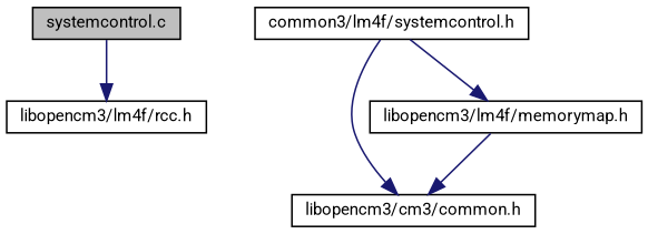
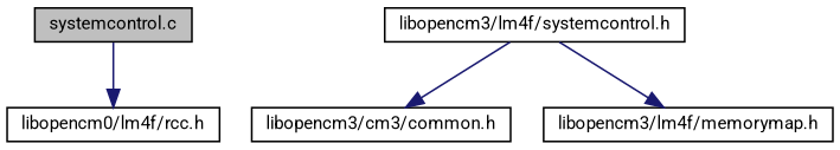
  digraph {
    fontname=Roboto
    node [color=black fillcolor=white fontname=Roboto fontsize=10 shape=record style=filled]
    edge [color=midnightblue fontname=Roboto fontsize=10 labelfontname=Helvetica labelfontsize=10 style=solid]
    n1 [fillcolor=grey75 fontcolor=black height=0.2 label="systemcontrol.c" width=0.4]
-   n2 [height=0.2 label="libopencm3/lm4f/rcc.h" width=0.4]
-   n3 [height=0.2 label="common3/lm4f/systemcontrol.h" width=0.4]
+   n2 [height=0.2 label="libopencm0/lm4f/rcc.h" width=0.4]
+   n3 [height=0.2 label="libopencm3/lm4f/systemcontrol.h" width=0.4]
    n4 [height=0.2 label="libopencm3/cm3/common.h" width=0.4]
    n5 [height=0.2 label="libopencm3/lm4f/memorymap.h" width=0.4]
    n1 -> n2
    n3 -> n4
    n3 -> n5
-   n5 -> n4
  }
